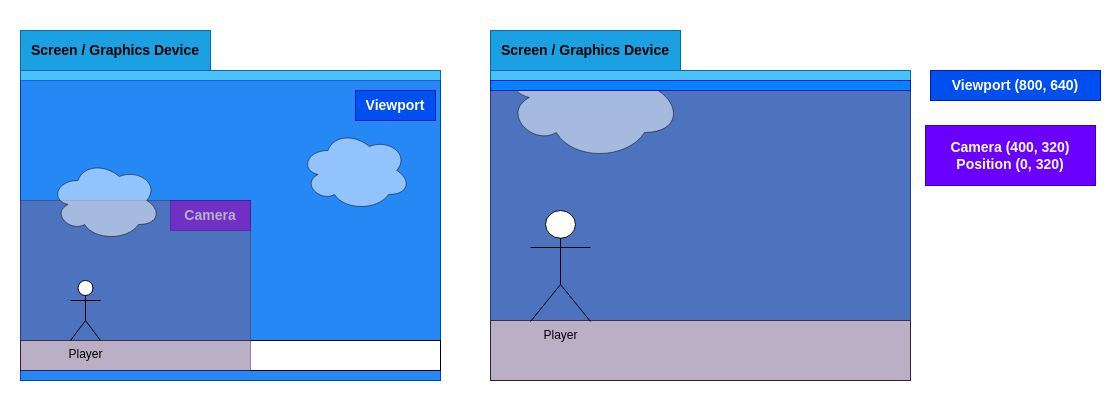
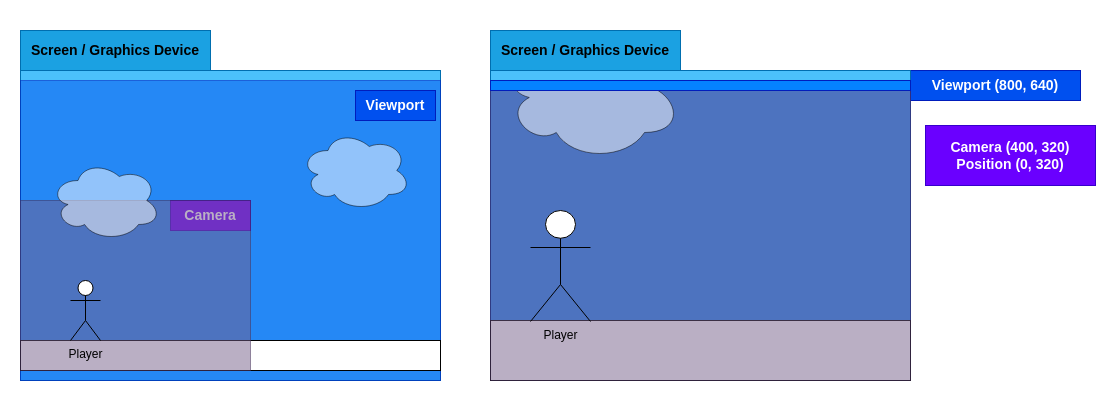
  <mxCell id="0" />
  <mxCell id="1" parent="0" />
  <mxCell id="2" value="" style="rounded=0;whiteSpace=wrap;html=1;fillColor=#4bc1fb;fontColor=#ffffff;strokeColor=#006EAF;" vertex="1" parent="1"><mxGeometry x="20" y="70" width="420" height="310" as="geometry" /></mxCell>
  <mxCell id="3" value="&lt;font style=&quot;font-size: 14px;&quot; color=&quot;#000000&quot;&gt;Screen / Graphics Device&lt;/font&gt;" style="text;html=1;align=center;verticalAlign=middle;whiteSpace=wrap;rounded=0;fillColor=#1ba1e2;fontColor=#ffffff;fontStyle=1;fontSize=14;strokeColor=#006EAF;" vertex="1" parent="1"><mxGeometry x="20" y="30" width="190" height="40" as="geometry" /></mxCell>
  <mxCell id="4" value="" style="rounded=0;whiteSpace=wrap;html=1;fillColor=#0050ef;fontColor=#ffffff;strokeColor=#001DBC;opacity=50;" vertex="1" parent="1"><mxGeometry x="20" y="80" width="420" height="300" as="geometry" /></mxCell>
  <mxCell id="5" value="Viewport" style="text;html=1;align=center;verticalAlign=middle;whiteSpace=wrap;rounded=0;fillColor=#0050ef;fontColor=#ffffff;fontStyle=1;fontSize=14;strokeColor=#001DBC;" vertex="1" parent="1"><mxGeometry x="355" y="90" width="80" height="30" as="geometry" /></mxCell>
  <mxCell id="6" value="&lt;font style=&quot;font-size: 14px;&quot;&gt;Camera&lt;/font&gt;" style="text;html=1;align=center;verticalAlign=middle;whiteSpace=wrap;rounded=0;fillColor=#6a00ff;fontColor=#ffffff;fontStyle=1;fontSize=14;strokeColor=#3700CC;" vertex="1" parent="1"><mxGeometry x="170" y="200" width="80" height="30" as="geometry" /></mxCell>
  <mxCell id="7" value="" style="ellipse;shape=cloud;whiteSpace=wrap;html=1;opacity=50;" vertex="1" parent="1"><mxGeometry x="300" y="130" width="110" height="80" as="geometry" /></mxCell>
  <mxCell id="8" value="" style="rounded=0;whiteSpace=wrap;html=1;" vertex="1" parent="1"><mxGeometry x="20" y="340" width="420" height="30" as="geometry" /></mxCell>
  <mxCell id="9" value="" style="rounded=0;whiteSpace=wrap;html=1;fillColor=#76608a;strokeColor=#432D57;fontColor=#ffffff;opacity=50;" vertex="1" parent="1"><mxGeometry x="20" y="200" width="230" height="170" as="geometry" /></mxCell>
  <mxCell id="10" value="" style="ellipse;shape=cloud;whiteSpace=wrap;html=1;opacity=50;" vertex="1" parent="1"><mxGeometry x="50" y="160" width="110" height="80" as="geometry" /></mxCell>
  <mxCell id="11" value="Player" style="shape=umlActor;verticalLabelPosition=bottom;verticalAlign=top;html=1;outlineConnect=0;" vertex="1" parent="1"><mxGeometry x="70" y="280" width="30" height="60" as="geometry" /></mxCell>
  <mxCell id="12" value="" style="rounded=0;whiteSpace=wrap;html=1;fillColor=#4bc1fb;fontColor=#ffffff;strokeColor=#006EAF;" vertex="1" parent="1"><mxGeometry x="490" y="70" width="420" height="310" as="geometry" /></mxCell>
  <mxCell id="13" value="" style="rounded=0;whiteSpace=wrap;html=1;fillColor=#0050ef;fontColor=#ffffff;strokeColor=#001DBC;opacity=50;" vertex="1" parent="1"><mxGeometry x="490" y="80" width="420" height="300" as="geometry" /></mxCell>
- <mxCell id="14" value="Viewport (800, 640)" style="text;html=1;align=center;verticalAlign=middle;whiteSpace=wrap;rounded=0;fillColor=#0050ef;fontColor=#ffffff;fontStyle=1;fontSize=14;strokeColor=#001DBC;" vertex="1" parent="1"><mxGeometry x="930" y="70" width="170" height="30" as="geometry" /></mxCell>
+ <mxCell id="14" value="Viewport (800, 640)" style="text;html=1;align=center;verticalAlign=middle;whiteSpace=wrap;rounded=0;fillColor=#0050ef;fontColor=#ffffff;fontStyle=1;fontSize=14;strokeColor=#001DBC;" vertex="1" parent="1"><mxGeometry x="910" y="70" width="170" height="30" as="geometry" /></mxCell>
  <mxCell id="15" value="Camera (400, 320)&lt;div&gt;Position (0, 320)&lt;/div&gt;" style="text;html=1;align=center;verticalAlign=middle;whiteSpace=wrap;rounded=0;fillColor=#6a00ff;fontColor=#ffffff;fontStyle=1;fontSize=14;strokeColor=#3700CC;" vertex="1" parent="1"><mxGeometry x="925" y="125" width="170" height="60" as="geometry" /></mxCell>
  <mxCell id="16" value="" style="rounded=0;whiteSpace=wrap;html=1;" vertex="1" parent="1"><mxGeometry x="490" y="320" width="420" height="60" as="geometry" /></mxCell>
  <mxCell id="17" value="" style="rounded=0;whiteSpace=wrap;html=1;fillColor=#76608a;strokeColor=#432D57;fontColor=#ffffff;opacity=50;" vertex="1" parent="1"><mxGeometry x="490" y="90" width="420" height="290" as="geometry" /></mxCell>
  <mxCell id="18" value="" style="ellipse;shape=cloud;whiteSpace=wrap;html=1;opacity=50;" vertex="1" parent="1"><mxGeometry x="500" y="20" width="180" height="140" as="geometry" /></mxCell>
  <mxCell id="19" value="Player" style="shape=umlActor;verticalLabelPosition=bottom;verticalAlign=top;html=1;outlineConnect=0;" vertex="1" parent="1"><mxGeometry x="530" y="210" width="60" height="111" as="geometry" /></mxCell>
  <mxCell id="20" value="" style="rounded=0;whiteSpace=wrap;html=1;fillColor=#4bc1fb;fontColor=#ffffff;strokeColor=#006EAF;" vertex="1" parent="1"><mxGeometry x="490" y="70" width="420" height="10" as="geometry" /></mxCell>
  <mxCell id="21" value="" style="rounded=0;whiteSpace=wrap;html=1;fillColor=#0582FF;fontColor=#ffffff;strokeColor=#001DBC;" vertex="1" parent="1"><mxGeometry x="490" y="80" width="420" height="10" as="geometry" /></mxCell>
  <mxCell id="22" value="&lt;font style=&quot;font-size: 14px;&quot; color=&quot;#000000&quot;&gt;Screen / Graphics Device&lt;/font&gt;" style="text;html=1;align=center;verticalAlign=middle;whiteSpace=wrap;rounded=0;fillColor=#1ba1e2;fontColor=#ffffff;fontStyle=1;fontSize=14;strokeColor=#006EAF;" vertex="1" parent="1"><mxGeometry x="490" y="30" width="190" height="40" as="geometry" /></mxCell>
